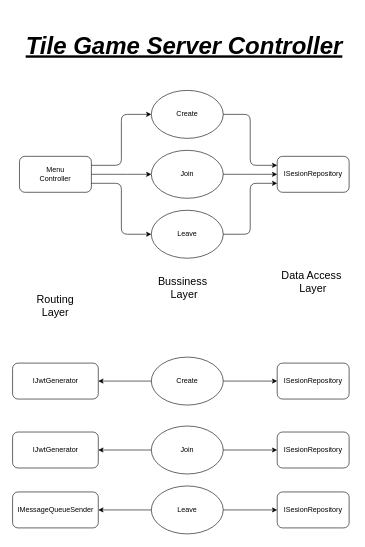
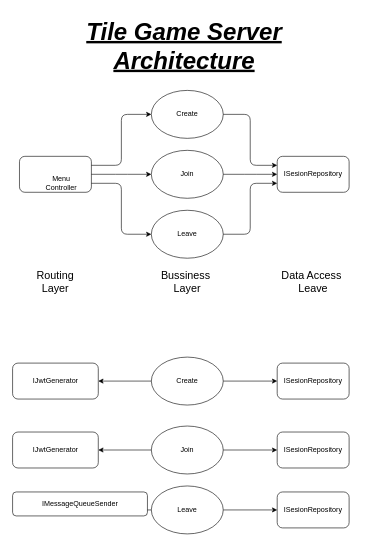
  <mxCell id="0" />
  <mxCell id="1" parent="0" />
  <mxCell id="2" value="" style="rounded=1;whiteSpace=wrap;html=1;" parent="1" vertex="1"><mxGeometry x="32" y="260" width="120" height="60" as="geometry" /></mxCell>
- <mxCell id="3" value="Menu Controller" style="text;html=1;strokeColor=none;fillColor=none;align=center;verticalAlign=middle;whiteSpace=wrap;rounded=0;" parent="1" vertex="1"><mxGeometry x="72" y="281" width="40" height="18" as="geometry" /></mxCell>
+ <mxCell id="3" value="Menu Controller" style="text;html=1;strokeColor=none;fillColor=none;align=center;verticalAlign=middle;whiteSpace=wrap;rounded=0;" parent="1" vertex="1"><mxGeometry x="82" y="296" width="40" height="18" as="geometry" /></mxCell>
  <mxCell id="4" value="" style="endArrow=classic;html=1;edgeStyle=elbowEdgeStyle;entryX=0;entryY=0.5;entryDx=0;entryDy=0;exitX=1;exitY=0.25;exitDx=0;exitDy=0;" parent="1" source="2" target="6" edge="1"><mxGeometry width="50" height="50" relative="1" as="geometry"><mxPoint x="162" y="270" as="sourcePoint" /><mxPoint x="222" y="150" as="targetPoint" /></mxGeometry></mxCell>
  <mxCell id="5" value="Join" style="ellipse;whiteSpace=wrap;html=1;" parent="1" vertex="1"><mxGeometry x="252" y="250" width="120" height="80" as="geometry" /></mxCell>
  <mxCell id="6" value="Create" style="ellipse;whiteSpace=wrap;html=1;" parent="1" vertex="1"><mxGeometry x="252" y="150" width="120" height="80" as="geometry" /></mxCell>
  <mxCell id="7" value="ISesionRepository" style="rounded=1;whiteSpace=wrap;html=1;" parent="1" vertex="1"><mxGeometry x="462" y="260" width="120" height="60" as="geometry" /></mxCell>
  <mxCell id="8" value="Leave" style="ellipse;whiteSpace=wrap;html=1;" parent="1" vertex="1"><mxGeometry x="252" y="350" width="120" height="80" as="geometry" /></mxCell>
  <mxCell id="9" value="" style="endArrow=classic;html=1;shadow=0;align=center;edgeStyle=elbowEdgeStyle;entryX=0;entryY=0.5;entryDx=0;entryDy=0;exitX=1;exitY=0.5;exitDx=0;exitDy=0;" parent="1" source="2" target="5" edge="1"><mxGeometry width="50" height="50" relative="1" as="geometry"><mxPoint x="172" y="281" as="sourcePoint" /><mxPoint x="242" y="240" as="targetPoint" /></mxGeometry></mxCell>
  <mxCell id="10" value="" style="endArrow=classic;html=1;shadow=0;align=center;edgeStyle=elbowEdgeStyle;entryX=0;entryY=0.5;entryDx=0;entryDy=0;exitX=1;exitY=0.75;exitDx=0;exitDy=0;" parent="1" source="2" target="8" edge="1"><mxGeometry width="50" height="50" relative="1" as="geometry"><mxPoint x="167" y="330" as="sourcePoint" /><mxPoint x="247" y="400" as="targetPoint" /></mxGeometry></mxCell>
  <mxCell id="11" value="" style="endArrow=classic;html=1;shadow=0;align=center;edgeStyle=elbowEdgeStyle;entryX=0;entryY=0.5;entryDx=0;entryDy=0;exitX=1;exitY=0.5;exitDx=0;exitDy=0;" parent="1" source="5" target="7" edge="1"><mxGeometry width="50" height="50" relative="1" as="geometry"><mxPoint x="382" y="240" as="sourcePoint" /><mxPoint x="442" y="280" as="targetPoint" /></mxGeometry></mxCell>
  <mxCell id="12" value="" style="endArrow=classic;html=1;shadow=0;align=center;edgeStyle=elbowEdgeStyle;exitX=1;exitY=0.5;exitDx=0;exitDy=0;entryX=0;entryY=0.75;entryDx=0;entryDy=0;" parent="1" source="8" target="7" edge="1"><mxGeometry width="50" height="50" relative="1" as="geometry"><mxPoint x="382" y="340" as="sourcePoint" /><mxPoint x="442" y="300" as="targetPoint" /></mxGeometry></mxCell>
- <mxCell id="13" value="Tile Game Server Controller" style="text;html=1;strokeColor=none;fillColor=none;align=center;verticalAlign=middle;whiteSpace=wrap;rounded=0;fontStyle=7;horizontal=1;fontSize=40;" parent="1" vertex="1"><mxGeometry x="27" y="20" width="560" height="110" as="geometry" /></mxCell>
- <mxCell id="14" value="&lt;font style=&quot;font-size: 18px&quot;&gt;Bussiness&amp;nbsp;&lt;br&gt;Layer&lt;/font&gt;" style="text;html=1;strokeColor=none;fillColor=none;align=center;verticalAlign=middle;whiteSpace=wrap;rounded=0;" parent="1" vertex="1"><mxGeometry x="247" y="470" width="120" height="20" as="geometry" /></mxCell>
- <mxCell id="15" value="&lt;font style=&quot;font-size: 18px&quot;&gt;Data Access&amp;nbsp;&lt;br&gt;Layer&lt;/font&gt;" style="text;html=1;strokeColor=none;fillColor=none;align=center;verticalAlign=middle;whiteSpace=wrap;rounded=0;" parent="1" vertex="1"><mxGeometry x="462" y="460" width="120" height="20" as="geometry" /></mxCell>
- <mxCell id="16" value="&lt;font style=&quot;font-size: 18px&quot;&gt;Routing&lt;br&gt;Layer&lt;/font&gt;" style="text;html=1;strokeColor=none;fillColor=none;align=center;verticalAlign=middle;whiteSpace=wrap;rounded=0;" parent="1" vertex="1"><mxGeometry x="32" y="500" width="120" height="20" as="geometry" /></mxCell>
+ <mxCell id="13" value="Tile Game Server Architecture" style="text;html=1;strokeColor=none;fillColor=none;align=center;verticalAlign=middle;whiteSpace=wrap;rounded=0;fontStyle=7;horizontal=1;fontSize=40;" parent="1" vertex="1"><mxGeometry x="27" y="20" width="560" height="110" as="geometry" /></mxCell>
+ <mxCell id="14" value="&lt;font style=&quot;font-size: 18px&quot;&gt;Bussiness&amp;nbsp;&lt;br&gt;Layer&lt;/font&gt;" style="text;html=1;strokeColor=none;fillColor=none;align=center;verticalAlign=middle;whiteSpace=wrap;rounded=0;" parent="1" vertex="1"><mxGeometry x="252" y="460" width="120" height="20" as="geometry" /></mxCell>
+ <mxCell id="15" value="&lt;font style=&quot;font-size: 18px&quot;&gt;Data Access&amp;nbsp;&lt;br&gt;Leave&lt;/font&gt;" style="text;html=1;strokeColor=none;fillColor=none;align=center;verticalAlign=middle;whiteSpace=wrap;rounded=0;" parent="1" vertex="1"><mxGeometry x="462" y="460" width="120" height="20" as="geometry" /></mxCell>
+ <mxCell id="16" value="&lt;font style=&quot;font-size: 18px&quot;&gt;Routing&lt;br&gt;Layer&lt;/font&gt;" style="text;html=1;strokeColor=none;fillColor=none;align=center;verticalAlign=middle;whiteSpace=wrap;rounded=0;" parent="1" vertex="1"><mxGeometry x="32" y="460" width="120" height="20" as="geometry" /></mxCell>
  <mxCell id="17" value="" style="endArrow=classic;html=1;edgeStyle=elbowEdgeStyle;entryX=0;entryY=0.25;entryDx=0;entryDy=0;exitX=1;exitY=0.5;exitDx=0;exitDy=0;" parent="1" source="6" target="7" edge="1"><mxGeometry width="50" height="50" relative="1" as="geometry"><mxPoint x="387" y="195" as="sourcePoint" /><mxPoint x="482" y="110" as="targetPoint" /></mxGeometry></mxCell>
  <mxCell id="18" value="" style="edgeStyle=orthogonalEdgeStyle;rounded=0;orthogonalLoop=1;jettySize=auto;html=1;" edge="1" parent="1" source="20" target="22"><mxGeometry relative="1" as="geometry" /></mxCell>
  <mxCell id="19" value="" style="edgeStyle=orthogonalEdgeStyle;rounded=0;orthogonalLoop=1;jettySize=auto;html=1;" edge="1" parent="1" source="20" target="21"><mxGeometry relative="1" as="geometry" /></mxCell>
  <mxCell id="20" value="Create" style="ellipse;whiteSpace=wrap;html=1;" vertex="1" parent="1"><mxGeometry x="252" y="595" width="120" height="80" as="geometry" /></mxCell>
  <mxCell id="21" value="IJwtGenerator" style="rounded=1;whiteSpace=wrap;html=1;" vertex="1" parent="1"><mxGeometry x="20.5" y="605" width="143" height="60" as="geometry" /></mxCell>
  <mxCell id="22" value="ISesionRepository" style="rounded=1;whiteSpace=wrap;html=1;" vertex="1" parent="1"><mxGeometry x="462" y="605" width="120" height="60" as="geometry" /></mxCell>
  <mxCell id="23" value="" style="edgeStyle=orthogonalEdgeStyle;rounded=0;orthogonalLoop=1;jettySize=auto;html=1;" edge="1" parent="1" source="25" target="27"><mxGeometry relative="1" as="geometry" /></mxCell>
  <mxCell id="24" value="" style="edgeStyle=orthogonalEdgeStyle;rounded=0;orthogonalLoop=1;jettySize=auto;html=1;" edge="1" parent="1" source="25" target="26"><mxGeometry relative="1" as="geometry" /></mxCell>
  <mxCell id="25" value="Join" style="ellipse;whiteSpace=wrap;html=1;" vertex="1" parent="1"><mxGeometry x="252" y="710" width="120" height="80" as="geometry" /></mxCell>
  <mxCell id="26" value="IJwtGenerator" style="rounded=1;whiteSpace=wrap;html=1;" vertex="1" parent="1"><mxGeometry x="20.5" y="720" width="143" height="60" as="geometry" /></mxCell>
  <mxCell id="27" value="ISesionRepository" style="rounded=1;whiteSpace=wrap;html=1;" vertex="1" parent="1"><mxGeometry x="462" y="720" width="120" height="60" as="geometry" /></mxCell>
  <mxCell id="28" value="" style="edgeStyle=orthogonalEdgeStyle;rounded=0;orthogonalLoop=1;jettySize=auto;html=1;" edge="1" parent="1" source="30" target="32"><mxGeometry relative="1" as="geometry" /></mxCell>
  <mxCell id="29" value="" style="edgeStyle=orthogonalEdgeStyle;rounded=0;orthogonalLoop=1;jettySize=auto;html=1;" edge="1" parent="1" source="30" target="31"><mxGeometry relative="1" as="geometry" /></mxCell>
  <mxCell id="30" value="Leave" style="ellipse;whiteSpace=wrap;html=1;" vertex="1" parent="1"><mxGeometry x="252" y="810" width="120" height="80" as="geometry" /></mxCell>
- <mxCell id="31" value="IMessageQueueSender" style="rounded=1;whiteSpace=wrap;html=1;" vertex="1" parent="1"><mxGeometry x="20.5" y="820" width="143" height="60" as="geometry" /></mxCell>
+ <mxCell id="31" value="IMessageQueueSender" style="rounded=1;whiteSpace=wrap;html=1;" vertex="1" parent="1"><mxGeometry x="20.5" y="820" width="225" height="40" as="geometry" /></mxCell>
  <mxCell id="32" value="ISesionRepository" style="rounded=1;whiteSpace=wrap;html=1;" vertex="1" parent="1"><mxGeometry x="462" y="820" width="120" height="60" as="geometry" /></mxCell>
